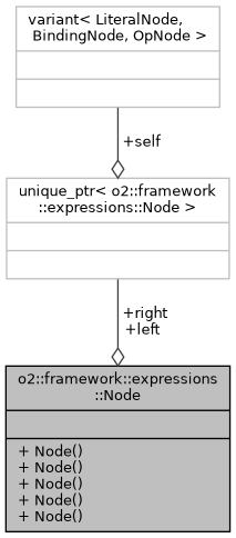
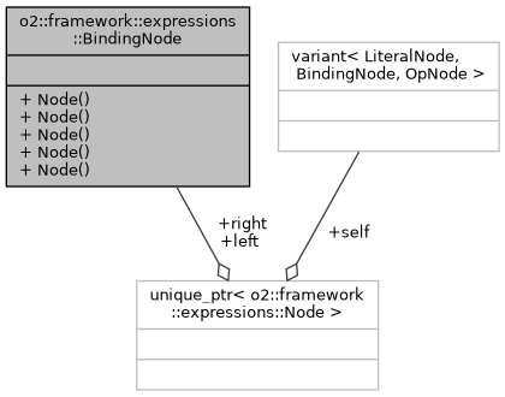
  digraph {
    node [color=grey75 fontname=Helvetica fontsize=10 shape=record]
    edge [arrowhead=odiamond color=grey25 fontname=Helvetica fontsize=10 labelfontname=Helvetica labelfontsize=10 style=solid]
-   n1 [color=black fillcolor=grey75 fontcolor=black height=0.2 label="{o2::framework::expressions\l::Node\n||+ Node()\l+ Node()\l+ Node()\l+ Node()\l+ Node()\l}" style=filled width=0.4]
+   n1 [color=black fillcolor=grey75 fontcolor=black height=0.2 label="{o2::framework::expressions\l::BindingNode\n||+ Node()\l+ Node()\l+ Node()\l+ Node()\l+ Node()\l}" style=filled width=0.4]
    n2 [height=0.2 label="{unique_ptr\< o2::framework\l::expressions::Node \>\n||}" width=0.4]
    n3 [height=0.2 label="{variant\< LiteralNode,\l BindingNode, OpNode \>\n||}" width=0.4]
-   n2 -> n1 [label=" +right\n+left"]
+   n1 -> n2 [label=" +right\n+left"]
    n3 -> n2 [label=" +self"]
  }
